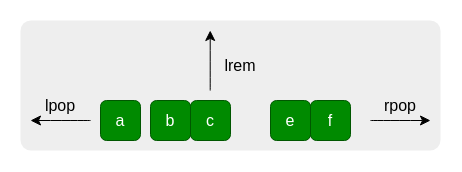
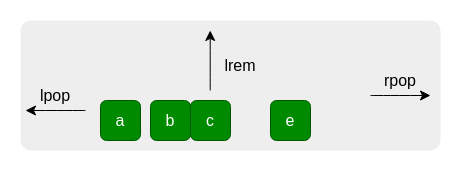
  <mxCell id="0" />
  <mxCell id="1" parent="0" />
  <mxCell id="2" value="" style="rounded=1;whiteSpace=wrap;html=1;fontSize=16;fillColor=#eeeeee;strokeColor=none;arcSize=8;" parent="1" vertex="1"><mxGeometry x="20" y="20" width="420" height="130" as="geometry" /></mxCell>
  <mxCell id="3" value="a" style="rounded=1;whiteSpace=wrap;html=1;fontSize=16;fillColor=#008a00;strokeColor=#005700;fontColor=#ffffff;" parent="1" vertex="1"><mxGeometry x="100" y="100" width="40" height="40" as="geometry" /></mxCell>
  <mxCell id="4" value="b" style="rounded=1;whiteSpace=wrap;html=1;fontSize=16;fillColor=#008a00;strokeColor=#005700;fontColor=#ffffff;" parent="1" vertex="1"><mxGeometry x="150" y="100" width="40" height="40" as="geometry" /></mxCell>
  <mxCell id="5" value="c" style="rounded=1;whiteSpace=wrap;html=1;fontSize=16;fillColor=#008a00;strokeColor=#005700;fontColor=#ffffff;" parent="1" vertex="1"><mxGeometry x="190" y="100" width="40" height="40" as="geometry" /></mxCell>
  <mxCell id="6" value="e" style="rounded=1;whiteSpace=wrap;html=1;fontSize=16;fillColor=#008a00;strokeColor=#005700;fontColor=#ffffff;" parent="1" vertex="1"><mxGeometry x="270" y="100" width="40" height="40" as="geometry" /></mxCell>
- <mxCell id="7" value="f" style="rounded=1;whiteSpace=wrap;html=1;fontSize=16;fillColor=#008a00;strokeColor=#005700;fontColor=#ffffff;" parent="1" vertex="1"><mxGeometry x="310" y="100" width="40" height="40" as="geometry" /></mxCell>
  <mxCell id="8" value="" style="endArrow=classic;html=1;rounded=0;fontSize=12;startSize=8;endSize=8;curved=1;exitX=1;exitY=1;exitDx=0;exitDy=0;entryX=0;entryY=1;entryDx=0;entryDy=0;" parent="1" source="9" target="9" edge="1"><mxGeometry width="50" height="50" relative="1" as="geometry"><mxPoint x="30" y="120" as="sourcePoint" /><mxPoint x="10" y="120" as="targetPoint" /></mxGeometry></mxCell>
- <mxCell id="9" value="lpop" style="text;html=1;strokeColor=none;fillColor=none;align=center;verticalAlign=middle;whiteSpace=wrap;rounded=0;fontSize=16;" parent="1" vertex="1"><mxGeometry x="30" y="90" width="60" height="30" as="geometry" /></mxCell>
+ <mxCell id="9" value="lpop" style="text;html=1;strokeColor=none;fillColor=none;align=center;verticalAlign=middle;whiteSpace=wrap;rounded=0;fontSize=16;" parent="1" vertex="1"><mxGeometry x="25" y="80" width="60" height="30" as="geometry" /></mxCell>
  <mxCell id="10" value="" style="endArrow=classic;html=1;rounded=0;fontSize=12;startSize=8;endSize=8;curved=1;exitX=0;exitY=1;exitDx=0;exitDy=0;entryX=1;entryY=1;entryDx=0;entryDy=0;" parent="1" source="11" target="11" edge="1"><mxGeometry width="50" height="50" relative="1" as="geometry"><mxPoint x="410" y="120" as="sourcePoint" /><mxPoint x="370" y="120.31" as="targetPoint" /></mxGeometry></mxCell>
- <mxCell id="11" value="rpop" style="text;html=1;strokeColor=none;fillColor=none;align=center;verticalAlign=middle;whiteSpace=wrap;rounded=0;fontSize=16;" parent="1" vertex="1"><mxGeometry x="370" y="90" width="60" height="30" as="geometry" /></mxCell>
+ <mxCell id="11" value="rpop" style="text;html=1;strokeColor=none;fillColor=none;align=center;verticalAlign=middle;whiteSpace=wrap;rounded=0;fontSize=16;" parent="1" vertex="1"><mxGeometry x="370" y="65" width="60" height="30" as="geometry" /></mxCell>
  <mxCell id="12" value="" style="endArrow=classic;html=1;rounded=0;fontSize=12;startSize=8;endSize=8;curved=1;entryX=0;entryY=1;entryDx=0;entryDy=0;" edge="1" parent="1"><mxGeometry width="50" height="50" relative="1" as="geometry"><mxPoint x="209.71" y="90" as="sourcePoint" /><mxPoint x="209.71" y="30" as="targetPoint" /></mxGeometry></mxCell>
  <mxCell id="13" value="lrem" style="text;html=1;strokeColor=none;fillColor=none;align=center;verticalAlign=middle;whiteSpace=wrap;rounded=0;fontSize=16;" vertex="1" parent="1"><mxGeometry x="210" y="50" width="60" height="30" as="geometry" /></mxCell>
